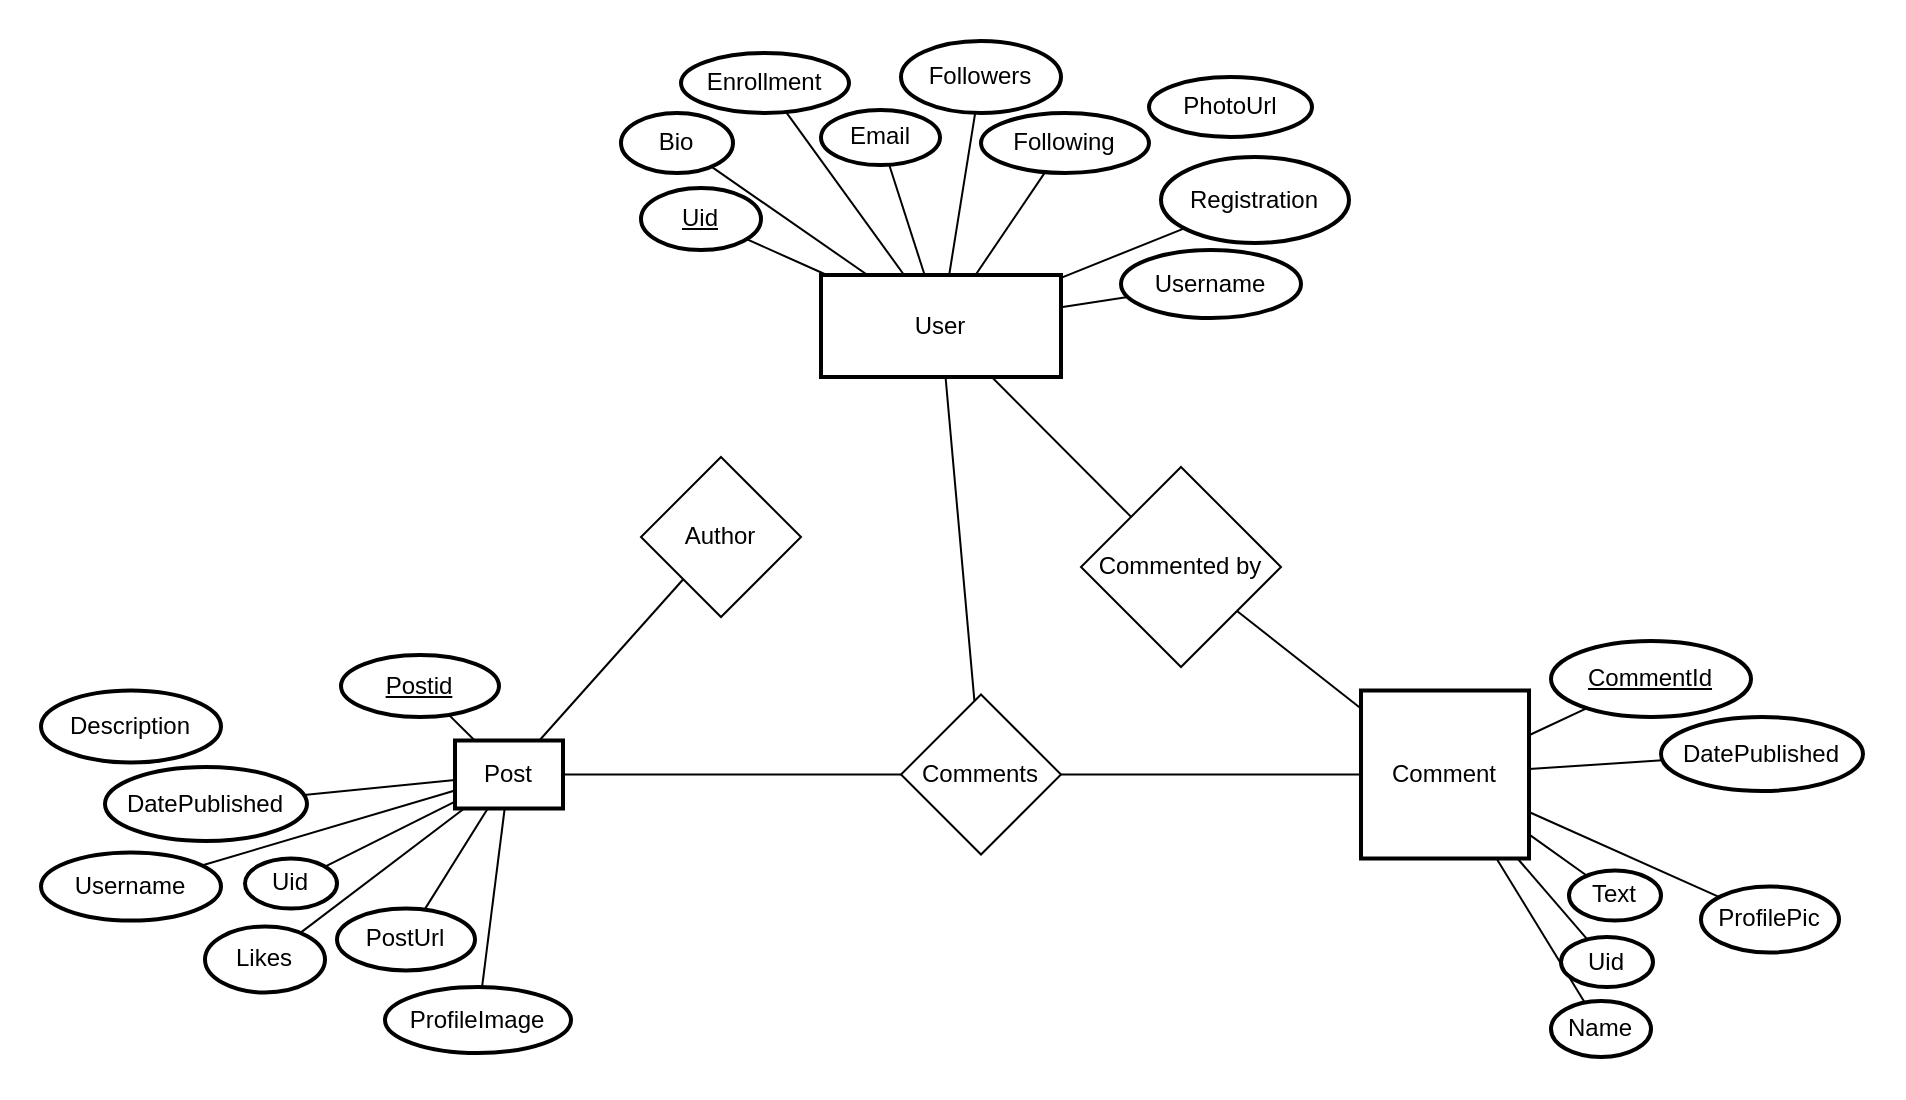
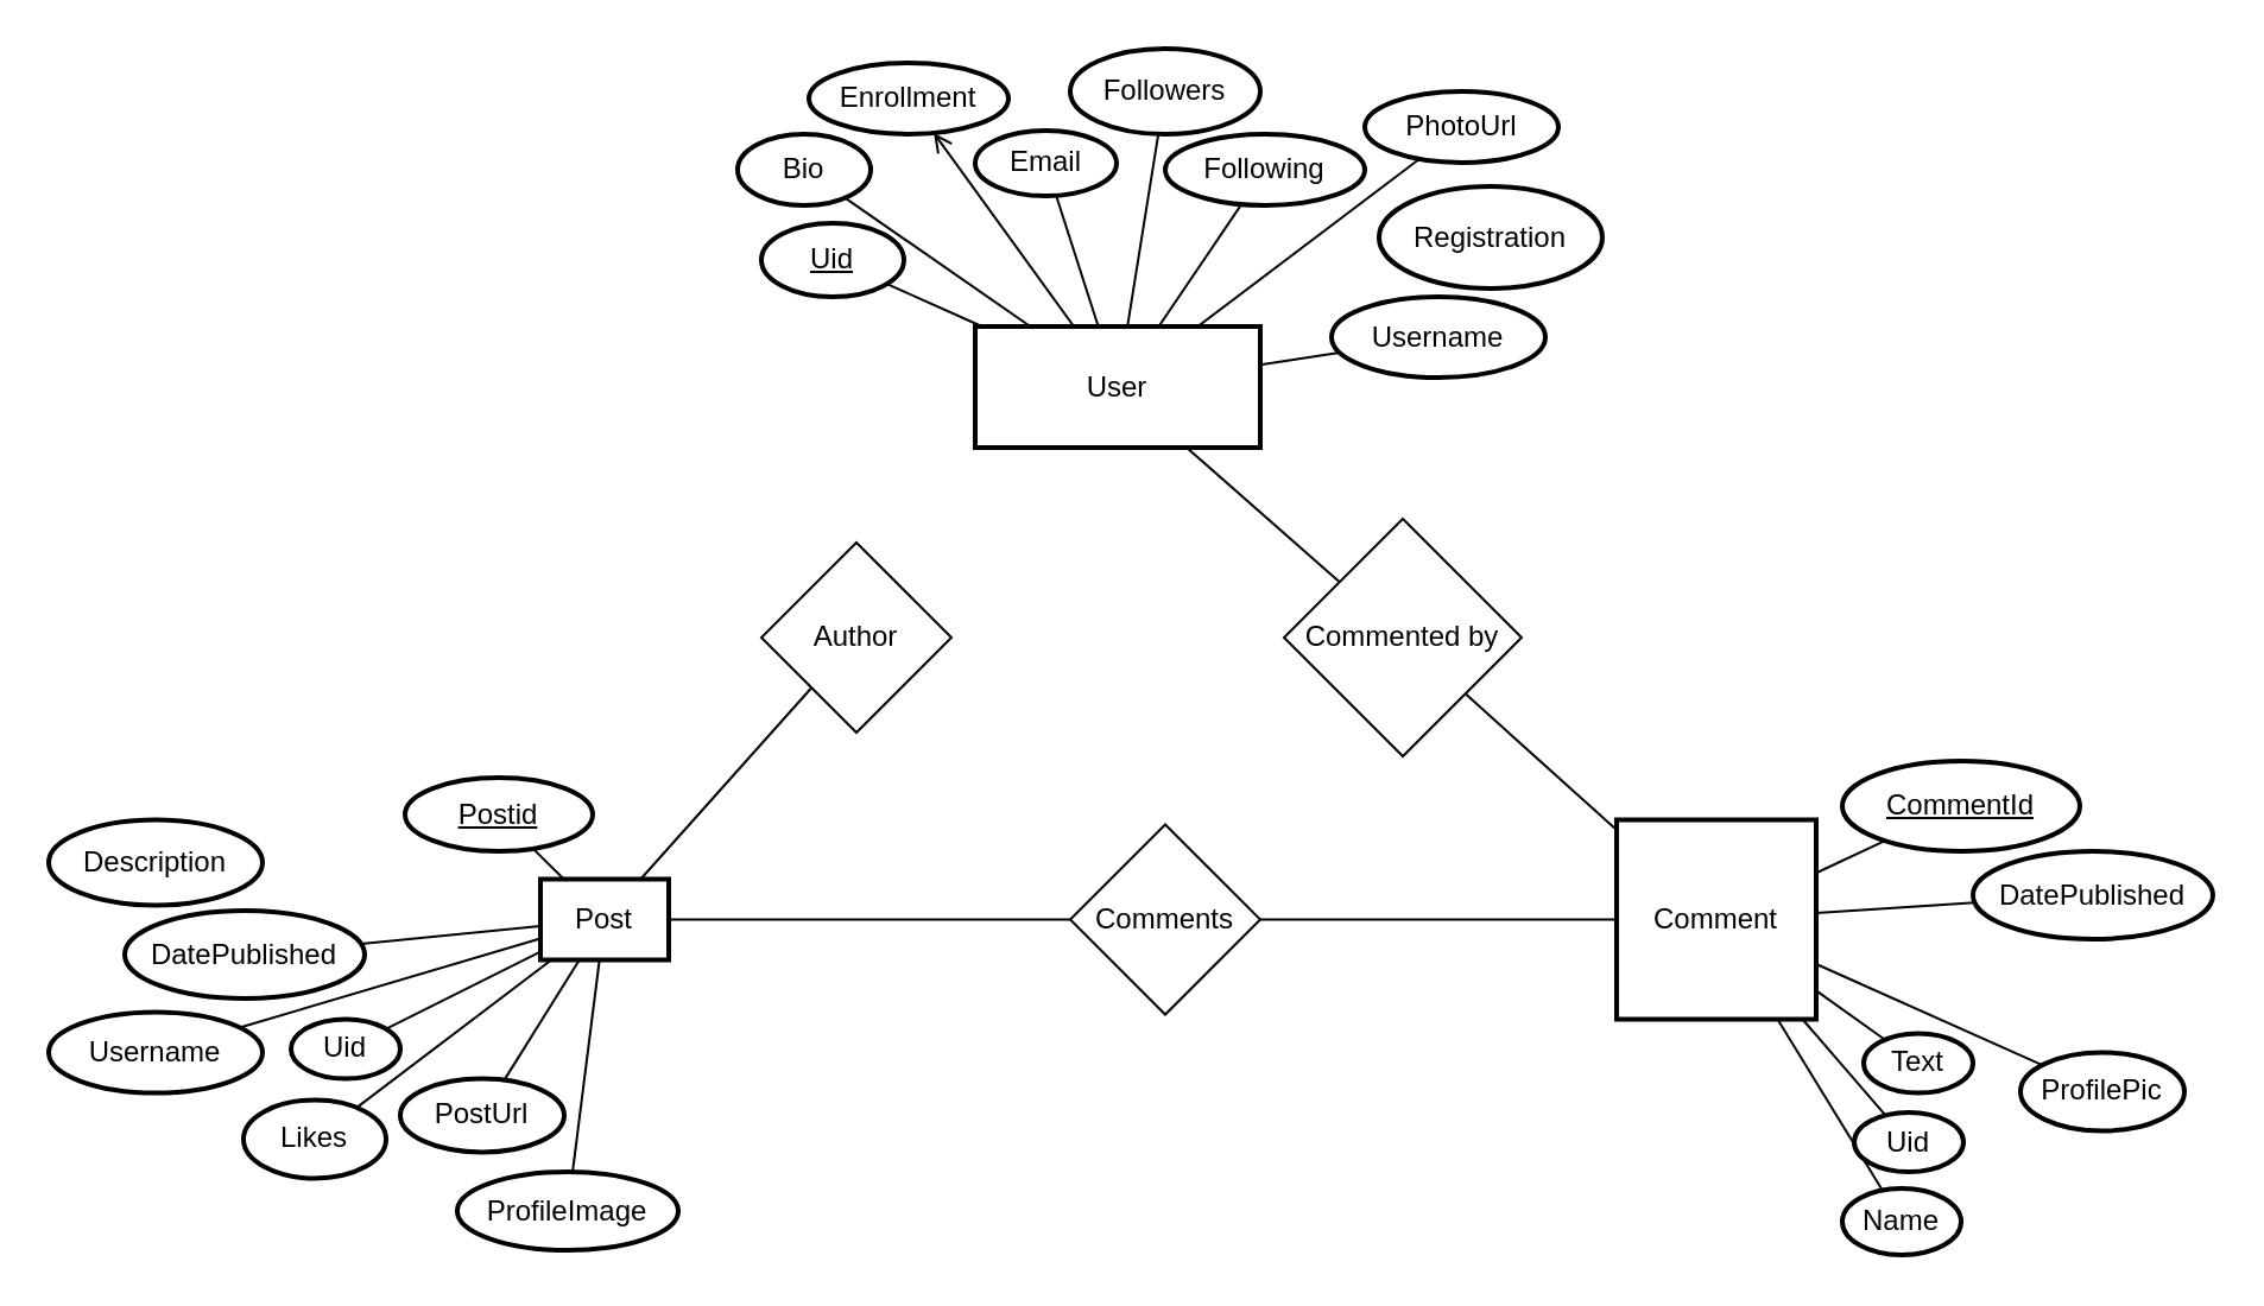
  <mxCell id="0" />
  <mxCell id="1" parent="0" />
  <mxCell id="2" value="User" style="ractangle;strokeWidth=2;whiteSpace=wrap;" vertex="1" parent="1"><mxGeometry x="410" y="137" width="120" height="51" as="geometry" /></mxCell>
  <mxCell id="3" value="Bio" style="ellipse;strokeWidth=2;whiteSpace=wrap;" vertex="1" parent="1"><mxGeometry x="310" y="56" width="56" height="30" as="geometry" /></mxCell>
  <mxCell id="4" value="Email" style="ellipse;strokeWidth=2;whiteSpace=wrap;" vertex="1" parent="1"><mxGeometry x="410" y="54.5" width="59.5" height="27.5" as="geometry" /></mxCell>
  <mxCell id="5" value="Enrollment" style="ellipse;strokeWidth=2;whiteSpace=wrap;" vertex="1" parent="1"><mxGeometry x="340" y="26" width="84" height="30" as="geometry" /></mxCell>
  <mxCell id="6" value="Following" style="ellipse;strokeWidth=2;whiteSpace=wrap;" vertex="1" parent="1"><mxGeometry x="490" y="56" width="84" height="30" as="geometry" /></mxCell>
  <mxCell id="7" value="Registration" style="ellipse;strokeWidth=2;whiteSpace=wrap;" vertex="1" parent="1"><mxGeometry x="580" y="78" width="94" height="43" as="geometry" /></mxCell>
  <mxCell id="8" value="Username" style="ellipse;strokeWidth=2;whiteSpace=wrap;" vertex="1" parent="1"><mxGeometry x="560" y="124.5" width="90" height="34" as="geometry" /></mxCell>
  <mxCell id="9" value="Post" style="Ractangle;strokeWidth=2;whiteSpace=wrap;" vertex="1" parent="1"><mxGeometry x="227" y="369.75" width="54" height="34" as="geometry" /></mxCell>
  <mxCell id="10" value="Postid" style="ellipse;strokeWidth=2;whiteSpace=wrap;fontStyle=4" vertex="1" parent="1"><mxGeometry x="170" y="327" width="79" height="31" as="geometry" /></mxCell>
  <mxCell id="11" value="DatePublished" style="ellipse;strokeWidth=2;whiteSpace=wrap;" vertex="1" parent="1"><mxGeometry x="52" y="383" width="101" height="37" as="geometry" /></mxCell>
  <mxCell id="12" value="Description" style="ellipse;strokeWidth=2;whiteSpace=wrap;" vertex="1" parent="1"><mxGeometry x="20" y="344.75" width="90" height="36" as="geometry" /></mxCell>
  <mxCell id="13" value="Likes" style="ellipse;strokeWidth=2;whiteSpace=wrap;" vertex="1" parent="1"><mxGeometry x="102" y="462.75" width="60" height="33" as="geometry" /></mxCell>
  <mxCell id="14" value="PostUrl" style="ellipse;strokeWidth=2;whiteSpace=wrap;" vertex="1" parent="1"><mxGeometry x="168" y="453.75" width="69" height="31" as="geometry" /></mxCell>
  <mxCell id="15" value="ProfileImage" style="ellipse;strokeWidth=2;whiteSpace=wrap;" vertex="1" parent="1"><mxGeometry x="192" y="493" width="93" height="33" as="geometry" /></mxCell>
  <mxCell id="16" value="Comment" style="ractangle;strokeWidth=2;whiteSpace=wrap;" vertex="1" parent="1"><mxGeometry x="680" y="344.75" width="84" height="84" as="geometry" /></mxCell>
  <mxCell id="17" value="CommentId" style="ellipse;strokeWidth=2;whiteSpace=wrap;fontStyle=4" vertex="1" parent="1"><mxGeometry x="775" y="320" width="100" height="38" as="geometry" /></mxCell>
  <mxCell id="18" value="Name" style="ellipse;strokeWidth=2;whiteSpace=wrap;" vertex="1" parent="1"><mxGeometry x="775" y="500" width="50" height="28" as="geometry" /></mxCell>
  <mxCell id="19" value="ProfilePic" style="ellipse;strokeWidth=2;whiteSpace=wrap;" vertex="1" parent="1"><mxGeometry x="850" y="442.75" width="69" height="33" as="geometry" /></mxCell>
  <mxCell id="20" value="Text" style="ellipse;strokeWidth=2;whiteSpace=wrap;" vertex="1" parent="1"><mxGeometry x="784" y="434.75" width="46" height="25" as="geometry" /></mxCell>
  <mxCell id="21" value="" style="endArrow=none;html=1;rounded=0;" edge="1" parent="1" source="2" target="3"><mxGeometry width="50" height="50" relative="1" as="geometry"><mxPoint x="499.799" y="92.701" as="sourcePoint" /><mxPoint x="640" y="212" as="targetPoint" /></mxGeometry></mxCell>
  <mxCell id="22" value="" style="endArrow=none;html=1;rounded=0;" edge="1" parent="1" source="2" target="4"><mxGeometry width="50" height="50" relative="1" as="geometry"><mxPoint x="530.135" y="116.754" as="sourcePoint" /><mxPoint x="596" y="150" as="targetPoint" /></mxGeometry></mxCell>
- <mxCell id="23" value="" style="endArrow=none;html=1;rounded=0;" edge="1" parent="1" source="2" target="5"><mxGeometry width="50" height="50" relative="1" as="geometry"><mxPoint x="519.039" y="102.926" as="sourcePoint" /><mxPoint x="596" y="150" as="targetPoint" /></mxGeometry></mxCell>
+ <mxCell id="23" value="" style="endArrow=open;html=1;rounded=0;" edge="1" parent="1" source="2" target="5"><mxGeometry width="50" height="50" relative="1" as="geometry"><mxPoint x="519.039" y="102.926" as="sourcePoint" /><mxPoint x="596" y="150" as="targetPoint" /></mxGeometry></mxCell>
  <mxCell id="24" value="Followers" style="ellipse;strokeWidth=2;whiteSpace=wrap;" vertex="1" parent="1"><mxGeometry x="450" y="20" width="80" height="36" as="geometry" /></mxCell>
  <mxCell id="25" value="" style="endArrow=none;html=1;rounded=0;" edge="1" parent="1" source="2" target="6"><mxGeometry width="50" height="50" relative="1" as="geometry"><mxPoint x="535.853" y="143.794" as="sourcePoint" /><mxPoint x="638" y="153" as="targetPoint" /></mxGeometry></mxCell>
  <mxCell id="26" value="" style="endArrow=none;html=1;rounded=0;" edge="1" parent="1" source="2" target="24"><mxGeometry width="50" height="50" relative="1" as="geometry"><mxPoint x="535.203" y="131.201" as="sourcePoint" /><mxPoint x="659" y="220" as="targetPoint" /></mxGeometry></mxCell>
- <mxCell id="27" value="" style="endArrow=none;html=1;rounded=0;" edge="1" parent="1" source="2" target="7"><mxGeometry width="50" height="50" relative="1" as="geometry"><mxPoint x="520.554" y="175.709" as="sourcePoint" /><mxPoint x="740" y="153" as="targetPoint" /></mxGeometry></mxCell>
  <mxCell id="28" value="" style="endArrow=none;html=1;rounded=0;" edge="1" parent="1" source="2" target="8"><mxGeometry width="50" height="50" relative="1" as="geometry"><mxPoint x="506.365" y="185.011" as="sourcePoint" /><mxPoint x="574" y="196" as="targetPoint" /></mxGeometry></mxCell>
- <mxCell id="29" value="" style="endArrow=none;html=1;rounded=0;" edge="1" parent="1" source="2" target="52"><mxGeometry width="50" height="50" relative="1" as="geometry"><mxPoint x="532.957" y="156.998" as="sourcePoint" /><mxPoint x="733" y="227" as="targetPoint" /></mxGeometry></mxCell>
+ <mxCell id="29" value="" style="endArrow=none;html=1;rounded=0;" edge="1" parent="1" source="2" target="30"><mxGeometry width="50" height="50" relative="1" as="geometry"><mxPoint x="532.957" y="156.998" as="sourcePoint" /><mxPoint x="733" y="227" as="targetPoint" /></mxGeometry></mxCell>
  <mxCell id="30" value="PhotoUrl" style="ellipse;strokeWidth=2;whiteSpace=wrap;" vertex="1" parent="1"><mxGeometry x="574" y="38" width="81.5" height="30" as="geometry" /></mxCell>
  <mxCell id="31" value="Uid" style="ellipse;strokeWidth=2;whiteSpace=wrap;fontStyle=4" vertex="1" parent="1"><mxGeometry x="320" y="93.5" width="60" height="31" as="geometry" /></mxCell>
  <mxCell id="32" value="" style="endArrow=none;html=1;rounded=0;" edge="1" parent="1" source="2" target="31"><mxGeometry width="50" height="50" relative="1" as="geometry"><mxPoint x="525" y="212" as="sourcePoint" /><mxPoint x="537" y="241" as="targetPoint" /></mxGeometry></mxCell>
  <mxCell id="33" value="" style="endArrow=none;html=1;rounded=0;" edge="1" parent="1" source="9" target="10"><mxGeometry width="50" height="50" relative="1" as="geometry"><mxPoint x="193" y="577.5" as="sourcePoint" /><mxPoint x="243" y="527.5" as="targetPoint" /></mxGeometry></mxCell>
  <mxCell id="34" value="" style="endArrow=none;html=1;rounded=0;" edge="1" parent="1" source="9" target="13"><mxGeometry width="50" height="50" relative="1" as="geometry"><mxPoint x="180" y="497.5" as="sourcePoint" /><mxPoint x="205" y="503.5" as="targetPoint" /></mxGeometry></mxCell>
  <mxCell id="35" value="" style="endArrow=none;html=1;rounded=0;" edge="1" parent="1" source="9" target="14"><mxGeometry width="50" height="50" relative="1" as="geometry"><mxPoint x="141" y="508.5" as="sourcePoint" /><mxPoint x="53" y="637.5" as="targetPoint" /></mxGeometry></mxCell>
  <mxCell id="36" value="" style="endArrow=none;html=1;rounded=0;" edge="1" parent="1" source="9" target="15"><mxGeometry width="50" height="50" relative="1" as="geometry"><mxPoint x="151" y="518.5" as="sourcePoint" /><mxPoint x="233.022" y="493.008" as="targetPoint" /></mxGeometry></mxCell>
  <mxCell id="37" value="" style="endArrow=none;html=1;rounded=0;" edge="1" parent="1" source="9" target="11"><mxGeometry width="50" height="50" relative="1" as="geometry"><mxPoint x="161" y="528.5" as="sourcePoint" /><mxPoint x="247" y="621.5" as="targetPoint" /></mxGeometry></mxCell>
  <mxCell id="38" value="" style="endArrow=none;html=1;rounded=0;" edge="1" parent="1" source="16" target="17"><mxGeometry width="50" height="50" relative="1" as="geometry"><mxPoint x="626" y="520.5" as="sourcePoint" /><mxPoint x="676" y="470.5" as="targetPoint" /></mxGeometry></mxCell>
  <mxCell id="39" value="" style="endArrow=none;html=1;rounded=0;" edge="1" parent="1" source="16" target="18"><mxGeometry width="50" height="50" relative="1" as="geometry"><mxPoint x="445" y="495.5" as="sourcePoint" /><mxPoint x="686" y="480.5" as="targetPoint" /></mxGeometry></mxCell>
  <mxCell id="40" value="" style="endArrow=none;html=1;rounded=0;" edge="1" parent="1" source="16" target="19"><mxGeometry width="50" height="50" relative="1" as="geometry"><mxPoint x="455" y="505.5" as="sourcePoint" /><mxPoint x="701" y="499.5" as="targetPoint" /></mxGeometry></mxCell>
  <mxCell id="41" value="" style="endArrow=none;html=1;rounded=0;" edge="1" parent="1" source="16" target="20"><mxGeometry width="50" height="50" relative="1" as="geometry"><mxPoint x="465" y="515.5" as="sourcePoint" /><mxPoint x="807" y="500.5" as="targetPoint" /></mxGeometry></mxCell>
  <mxCell id="42" value="Uid" style="ellipse;strokeWidth=2;whiteSpace=wrap;" vertex="1" parent="1"><mxGeometry x="780" y="468" width="46" height="25" as="geometry" /></mxCell>
  <mxCell id="43" value="" style="endArrow=none;html=1;rounded=0;" edge="1" target="42" parent="1" source="16"><mxGeometry width="50" height="50" relative="1" as="geometry"><mxPoint x="435" y="559" as="sourcePoint" /><mxPoint x="807" y="562" as="targetPoint" /></mxGeometry></mxCell>
  <mxCell id="44" value="DatePublished" style="ellipse;strokeWidth=2;whiteSpace=wrap;" vertex="1" parent="1"><mxGeometry x="830" y="358" width="101" height="37" as="geometry" /></mxCell>
  <mxCell id="45" value="" style="endArrow=none;html=1;rounded=0;" edge="1" parent="1" source="16" target="44"><mxGeometry width="50" height="50" relative="1" as="geometry"><mxPoint x="445" y="484.5" as="sourcePoint" /><mxPoint x="540" y="453.5" as="targetPoint" /></mxGeometry></mxCell>
  <mxCell id="46" value="Uid" style="ellipse;strokeWidth=2;whiteSpace=wrap;" vertex="1" parent="1"><mxGeometry x="122" y="428.75" width="46" height="25" as="geometry" /></mxCell>
  <mxCell id="47" value="" style="endArrow=none;html=1;rounded=0;" edge="1" target="46" parent="1" source="9"><mxGeometry width="50" height="50" relative="1" as="geometry"><mxPoint x="72" y="533" as="sourcePoint" /><mxPoint x="444" y="568.5" as="targetPoint" /></mxGeometry></mxCell>
  <mxCell id="48" value="Username" style="ellipse;strokeWidth=2;whiteSpace=wrap;" vertex="1" parent="1"><mxGeometry x="20" y="425.75" width="90" height="34" as="geometry" /></mxCell>
  <mxCell id="49" value="" style="endArrow=none;html=1;rounded=0;" edge="1" target="48" parent="1" source="9"><mxGeometry width="50" height="50" relative="1" as="geometry"><mxPoint x="3" y="533" as="sourcePoint" /><mxPoint x="47" y="550.5" as="targetPoint" /></mxGeometry></mxCell>
  <mxCell id="50" value="Author" style="rhombus;whiteSpace=wrap;html=1;" vertex="1" parent="1"><mxGeometry x="320" y="228" width="80" height="80" as="geometry" /></mxCell>
- <mxCell id="51" value="Commented by" style="rhombus;whiteSpace=wrap;html=1;" vertex="1" parent="1"><mxGeometry x="540" y="233" width="100" height="100" as="geometry" /></mxCell>
+ <mxCell id="51" value="Commented by" style="rhombus;whiteSpace=wrap;html=1;" vertex="1" parent="1"><mxGeometry x="540" y="218" width="100" height="100" as="geometry" /></mxCell>
  <mxCell id="52" value="Comments" style="rhombus;whiteSpace=wrap;html=1;" vertex="1" parent="1"><mxGeometry x="450" y="346.75" width="80" height="80" as="geometry" /></mxCell>
  <mxCell id="53" value="" style="endArrow=none;html=1;rounded=0;" edge="1" parent="1" source="51" target="2"><mxGeometry width="50" height="50" relative="1" as="geometry"><mxPoint x="110" y="318" as="sourcePoint" /><mxPoint x="160" y="268" as="targetPoint" /></mxGeometry></mxCell>
  <mxCell id="54" value="" style="endArrow=none;html=1;rounded=0;" edge="1" parent="1" source="51" target="16"><mxGeometry width="50" height="50" relative="1" as="geometry"><mxPoint x="192" y="337" as="sourcePoint" /><mxPoint x="149" y="213" as="targetPoint" /></mxGeometry></mxCell>
  <mxCell id="55" value="" style="endArrow=none;html=1;rounded=0;" edge="1" parent="1" source="50" target="9"><mxGeometry width="50" height="50" relative="1" as="geometry"><mxPoint x="337" y="312" as="sourcePoint" /><mxPoint x="180" y="213" as="targetPoint" /></mxGeometry></mxCell>
  <mxCell id="56" value="" style="endArrow=none;html=1;rounded=0;" edge="1" parent="1" source="52" target="9"><mxGeometry width="50" height="50" relative="1" as="geometry"><mxPoint x="377" y="304" as="sourcePoint" /><mxPoint x="505" y="110" as="targetPoint" /></mxGeometry></mxCell>
  <mxCell id="57" value="" style="endArrow=none;html=1;rounded=0;" edge="1" parent="1" source="52" target="16"><mxGeometry width="50" height="50" relative="1" as="geometry"><mxPoint x="567" y="256" as="sourcePoint" /><mxPoint x="521" y="110" as="targetPoint" /></mxGeometry></mxCell>
